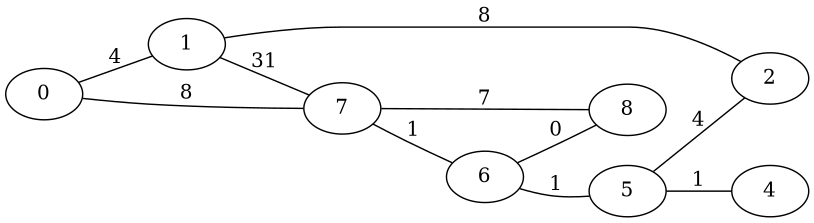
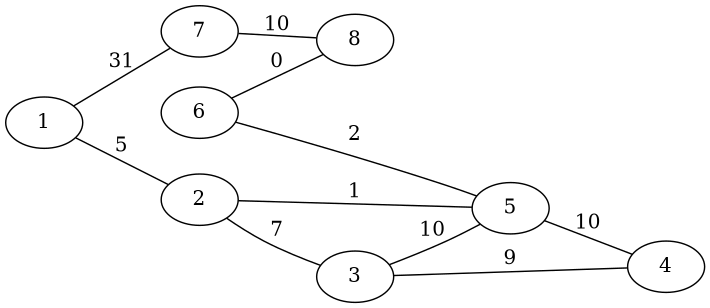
  digraph {
    rankdir=LR
    edge [dir=none]
-   0
    1
    7
    2
    8
    6
+   3
    5
    4
-   0 -> 1 [label=4]
-   0 -> 7 [label=8]
    1 -> 7 [label=31]
-   1 -> 2 [label=8]
-   7 -> 8 [label=7]
-   7 -> 6 [label=1]
+   1 -> 2 [label=5]
+   7 -> 8 [label=10]
+   2 -> 3 [label=7]
    6 -> 8 [label=0]
-   6 -> 5 [label=1]
-   5 -> 2 [label=4]
-   5 -> 4 [label=1]
+   6 -> 5 [label=2]
+   3 -> 5 [label=10]
+   3 -> 4 [label=9]
+   5 -> 2 [label=1]
+   5 -> 4 [label=10]
  }
